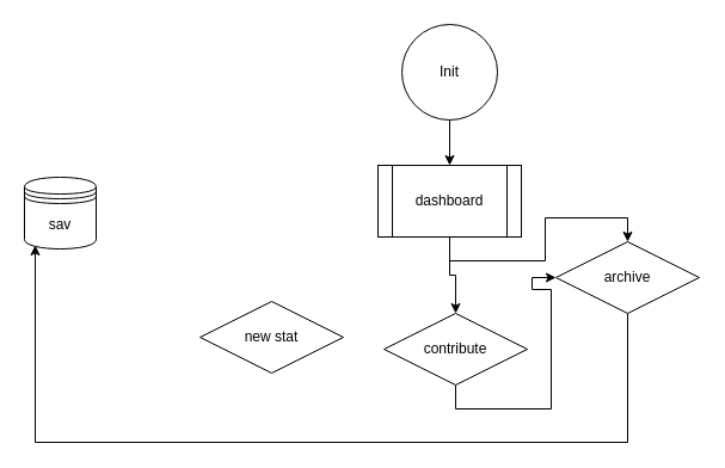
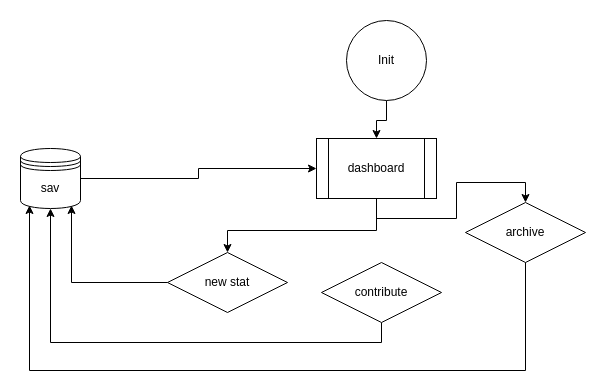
  <mxCell id="0" />
  <mxCell id="1" parent="0" />
  <mxCell id="2" value="" style="edgeStyle=orthogonalEdgeStyle;rounded=0;orthogonalLoop=1;jettySize=auto;html=1;" edge="1" parent="1" source="3" target="7"><mxGeometry relative="1" as="geometry" /></mxCell>
- <mxCell id="3" value="Init" style="ellipse;whiteSpace=wrap;html=1;aspect=fixed;" vertex="1" parent="1"><mxGeometry x="336" y="20" width="80" height="80" as="geometry" /></mxCell>
- <mxCell id="4" style="edgeStyle=orthogonalEdgeStyle;rounded=0;orthogonalLoop=1;jettySize=auto;html=1;entryX=0.5;entryY=0;entryDx=0;entryDy=0;" edge="1" parent="1" source="7" target="12"><mxGeometry relative="1" as="geometry" /></mxCell>
+ <mxCell id="3" value="Init" style="ellipse;whiteSpace=wrap;html=1;aspect=fixed;" vertex="1" parent="1"><mxGeometry x="346" y="20" width="80" height="80" as="geometry" /></mxCell>
+ <mxCell id="5" style="edgeStyle=orthogonalEdgeStyle;rounded=0;orthogonalLoop=1;jettySize=auto;html=1;entryX=0.5;entryY=0;entryDx=0;entryDy=0;" edge="1" parent="1" source="7" target="8"><mxGeometry relative="1" as="geometry"><Array as="points"><mxPoint x="376" y="230" /><mxPoint x="227" y="230" /></Array></mxGeometry></mxCell>
  <mxCell id="6" style="edgeStyle=orthogonalEdgeStyle;rounded=0;orthogonalLoop=1;jettySize=auto;html=1;exitX=0.5;exitY=1;exitDx=0;exitDy=0;entryX=0.5;entryY=0;entryDx=0;entryDy=0;" edge="1" parent="1" source="7" target="13"><mxGeometry relative="1" as="geometry" /></mxCell>
  <mxCell id="7" value="dashboard" style="shape=process;whiteSpace=wrap;html=1;backgroundOutline=1;" vertex="1" parent="1"><mxGeometry x="316" y="138" width="120" height="60" as="geometry" /></mxCell>
  <mxCell id="8" value="new stat" style="shape=rhombus;perimeter=rhombusPerimeter;whiteSpace=wrap;html=1;align=center;" vertex="1" parent="1"><mxGeometry x="167" y="252" width="120" height="60" as="geometry" /></mxCell>
+ <mxCell id="9" style="edgeStyle=orthogonalEdgeStyle;rounded=0;orthogonalLoop=1;jettySize=auto;html=1;entryX=0;entryY=0.5;entryDx=0;entryDy=0;" edge="1" parent="1" source="10" target="7"><mxGeometry relative="1" as="geometry" /></mxCell>
  <mxCell id="10" value="sav" style="shape=datastore;whiteSpace=wrap;html=1;" vertex="1" parent="1"><mxGeometry x="20" y="148" width="60" height="60" as="geometry" /></mxCell>
- <mxCell id="11" style="edgeStyle=orthogonalEdgeStyle;rounded=0;orthogonalLoop=1;jettySize=auto;html=1;exitX=0.5;exitY=1;exitDx=0;exitDy=0;" edge="1" parent="1" source="12" target="13"><mxGeometry relative="1" as="geometry" /></mxCell>
+ <mxCell id="11" style="edgeStyle=orthogonalEdgeStyle;rounded=0;orthogonalLoop=1;jettySize=auto;html=1;exitX=0.5;exitY=1;exitDx=0;exitDy=0;entryX=0.5;entryY=1;entryDx=0;entryDy=0;" edge="1" parent="1" source="12" target="10"><mxGeometry relative="1" as="geometry" /></mxCell>
  <mxCell id="12" value="contribute" style="shape=rhombus;perimeter=rhombusPerimeter;whiteSpace=wrap;html=1;align=center;" vertex="1" parent="1"><mxGeometry x="321" y="262" width="120" height="60" as="geometry" /></mxCell>
  <mxCell id="13" value="archive" style="shape=rhombus;perimeter=rhombusPerimeter;whiteSpace=wrap;html=1;align=center;" vertex="1" parent="1"><mxGeometry x="465" y="202" width="120" height="60" as="geometry" /></mxCell>
+ <mxCell id="14" style="edgeStyle=orthogonalEdgeStyle;rounded=0;orthogonalLoop=1;jettySize=auto;html=1;exitX=0;exitY=0.5;exitDx=0;exitDy=0;entryX=0.85;entryY=0.95;entryDx=0;entryDy=0;entryPerimeter=0;" edge="1" parent="1" source="8" target="10"><mxGeometry relative="1" as="geometry" /></mxCell>
  <mxCell id="15" style="edgeStyle=orthogonalEdgeStyle;rounded=0;orthogonalLoop=1;jettySize=auto;html=1;exitX=0.5;exitY=1;exitDx=0;exitDy=0;entryX=0.15;entryY=0.95;entryDx=0;entryDy=0;entryPerimeter=0;" edge="1" parent="1" source="13" target="10"><mxGeometry relative="1" as="geometry"><Array as="points"><mxPoint x="525" y="370" /><mxPoint x="29" y="370" /></Array></mxGeometry></mxCell>
